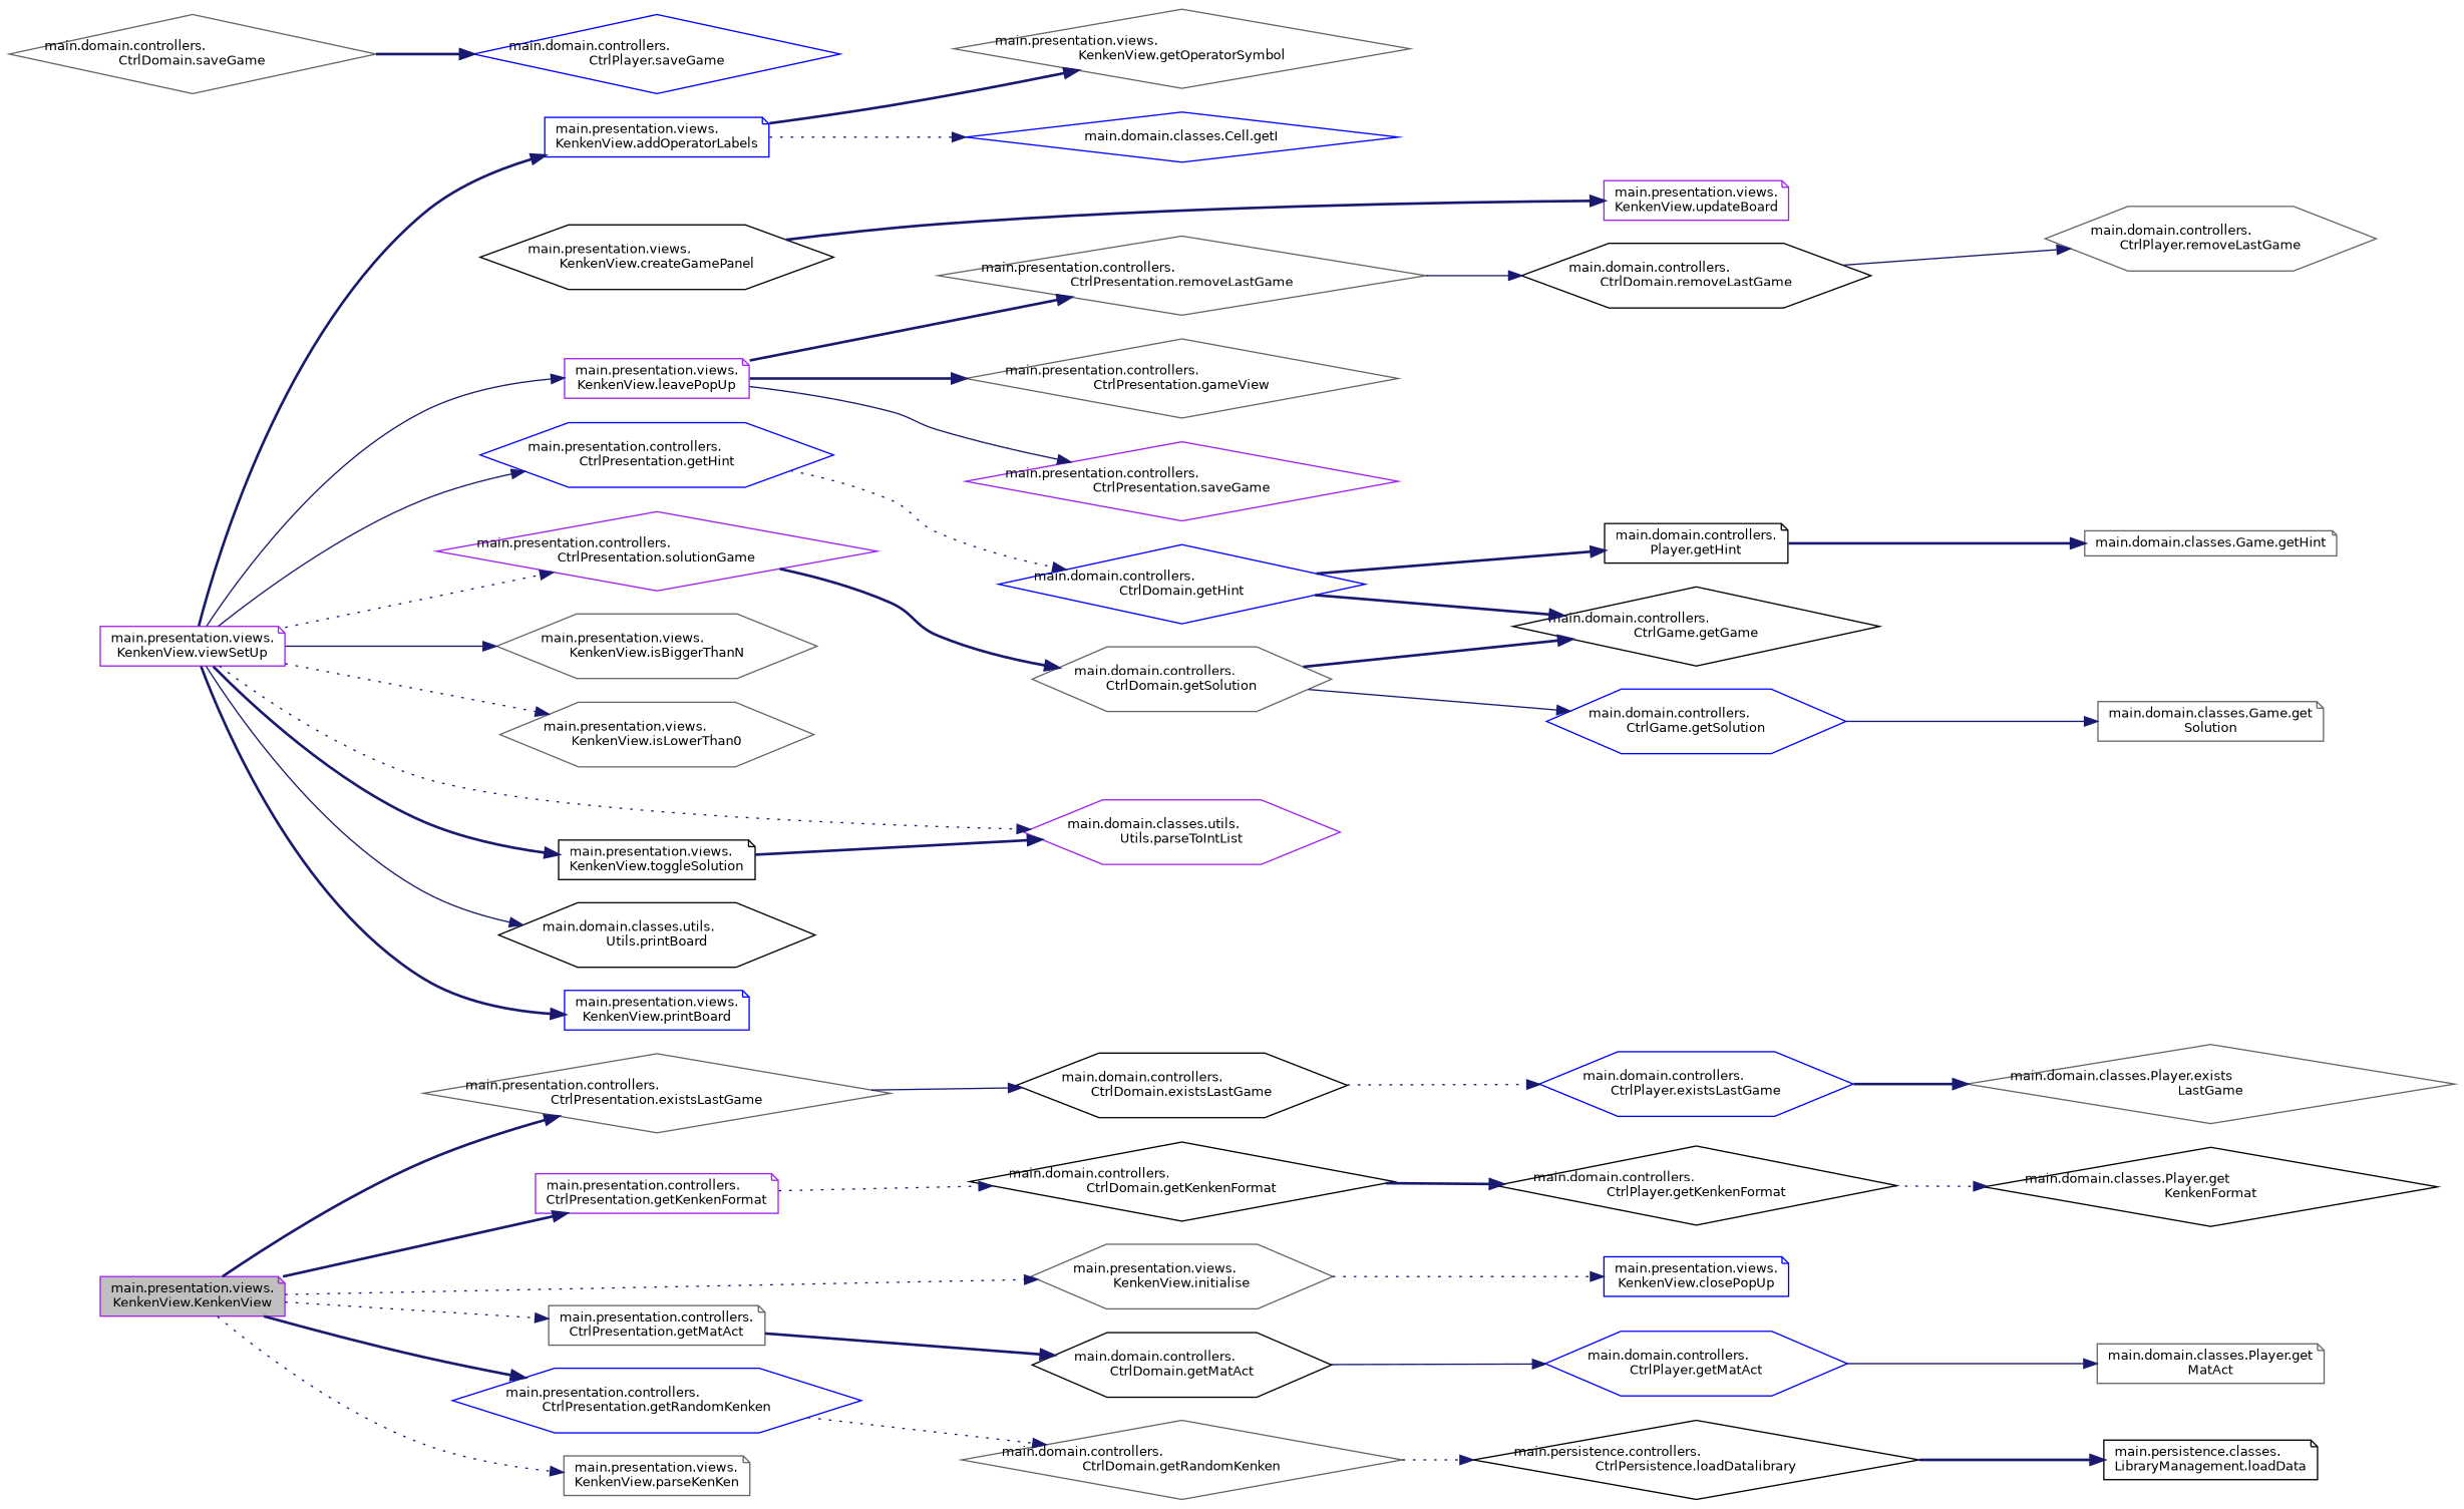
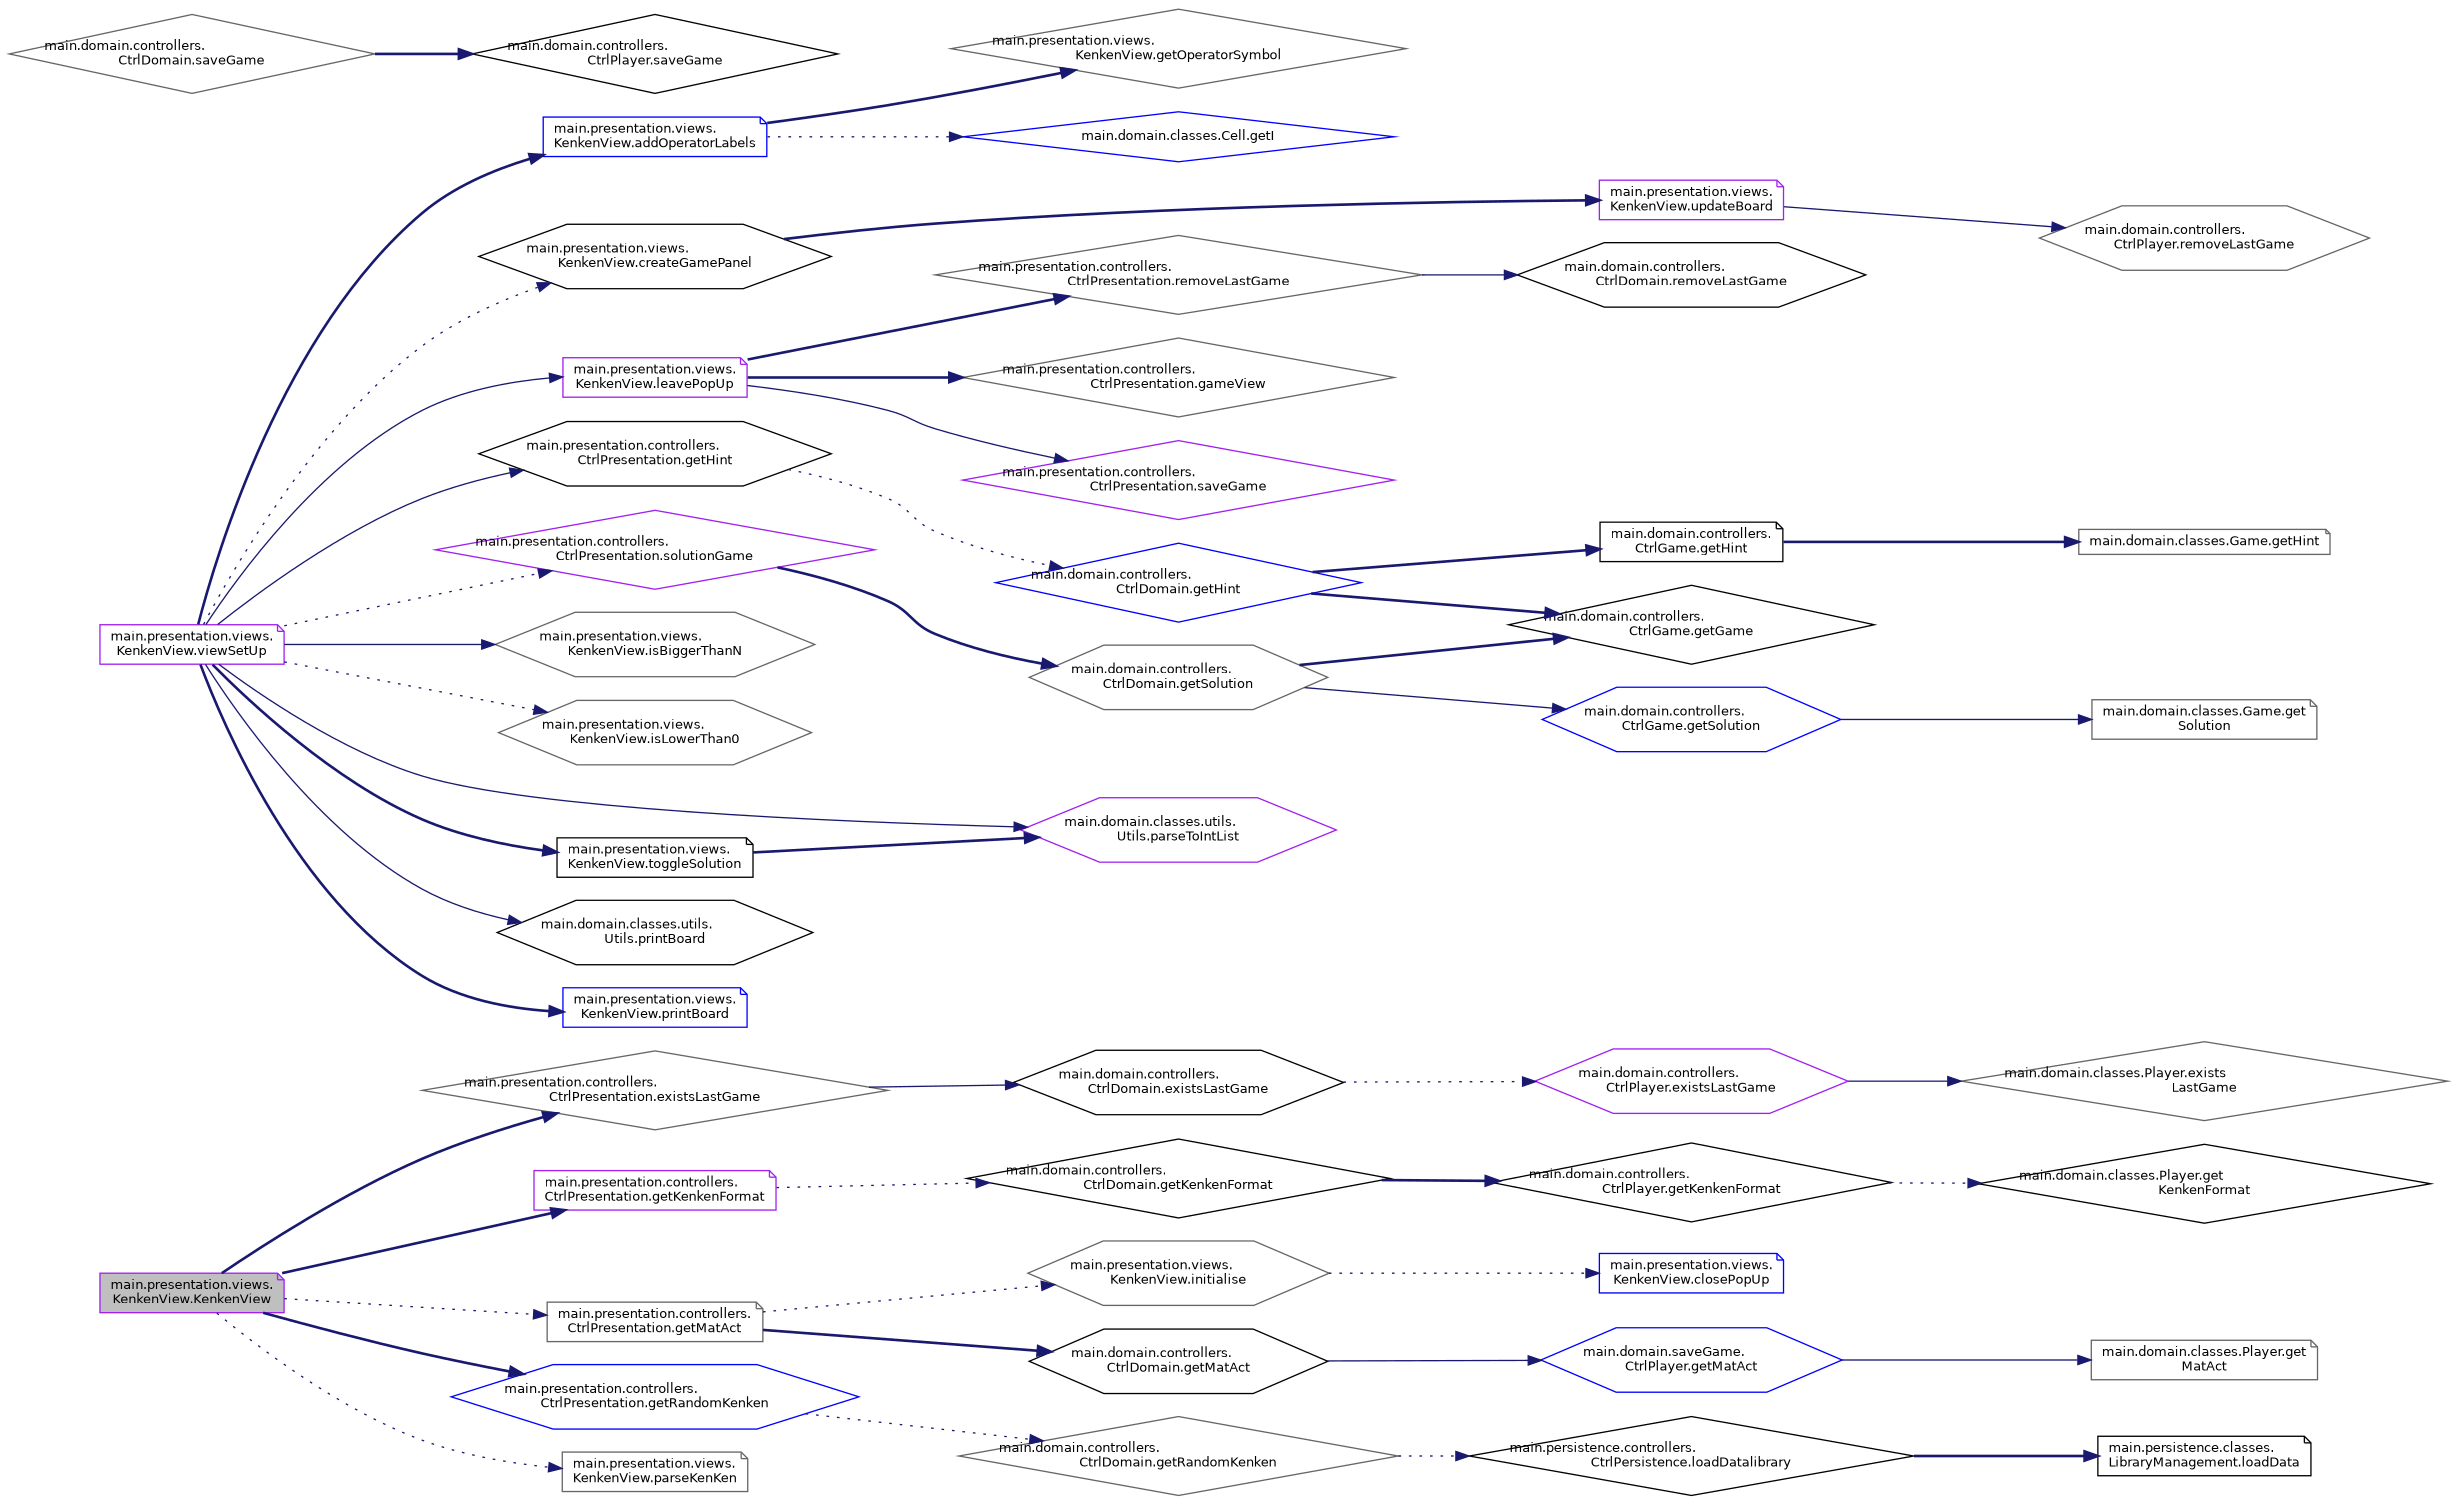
  digraph {
    rankdir=LR
    node [color=gray40 fillcolor=white fontname=Helvetica fontsize=10 shape=diamond style=filled]
    edge [color=midnightblue fontname=Helvetica fontsize=10 labelfontname=Helvetica labelfontsize=10 style=bold]
    n1 [color=purple fillcolor=grey75 fontcolor=black height=0.2 label="main.presentation.views.\lKenkenView.KenkenView" shape=note width=0.4]
    n2 [height=0.2 label="main.presentation.controllers.\lCtrlPresentation.existsLastGame" width=0.4]
    n3 [color=purple height=0.2 label="main.presentation.controllers.\lCtrlPresentation.getKenkenFormat" shape=note width=0.4]
    n4 [height=0.2 label="main.presentation.controllers.\lCtrlPresentation.getMatAct" shape=note width=0.4]
    n5 [color=blue height=0.2 label="main.presentation.controllers.\lCtrlPresentation.getRandomKenken" shape=hexagon width=0.4]
    n6 [height=0.2 label="main.presentation.views.\lKenkenView.initialise" shape=hexagon width=0.4]
    n7 [height=0.2 label="main.presentation.views.\lKenkenView.parseKenKen" shape=note width=0.4]
    n8 [color=black height=0.2 label="main.domain.controllers.\lCtrlDomain.existsLastGame" shape=hexagon width=0.4]
    n9 [color=black height=0.2 label="main.domain.controllers.\lCtrlDomain.getKenkenFormat" width=0.4]
    n10 [color=black height=0.2 label="main.domain.controllers.\lCtrlDomain.getMatAct" shape=hexagon width=0.4]
    n11 [height=0.2 label="main.domain.controllers.\lCtrlDomain.getRandomKenken" width=0.4]
    n12 [color=blue height=0.2 label="main.presentation.views.\lKenkenView.closePopUp" shape=note width=0.4]
-   n13 [color=blue height=0.2 label="main.domain.controllers.\lCtrlPlayer.existsLastGame" shape=hexagon width=0.4]
+   n13 [color=purple height=0.2 label="main.domain.controllers.\lCtrlPlayer.existsLastGame" shape=hexagon width=0.4]
    n14 [height=0.2 label="main.domain.classes.Player.exists\lLastGame" width=0.4]
    n15 [color=black height=0.2 label="main.domain.controllers.\lCtrlPlayer.getKenkenFormat" width=0.4]
    n16 [color=black height=0.2 label="main.domain.classes.Player.get\lKenkenFormat" width=0.4]
-   n17 [color=blue height=0.2 label="main.domain.controllers.\lCtrlPlayer.getMatAct" shape=hexagon width=0.4]
+   n17 [color=blue height=0.2 label="main.domain.saveGame.\lCtrlPlayer.getMatAct" shape=hexagon width=0.4]
    n18 [height=0.2 label="main.domain.classes.Player.get\lMatAct" shape=note width=0.4]
    n19 [color=black height=0.2 label="main.persistence.controllers.\lCtrlPersistence.loadDatalibrary" width=0.4]
    n20 [color=black height=0.2 label="main.persistence.classes.\lLibraryManagement.loadData" shape=note width=0.4]
    n21 [color=purple height=0.2 label="main.presentation.views.\lKenkenView.viewSetUp" shape=note width=0.4]
    n22 [color=blue height=0.2 label="main.presentation.views.\lKenkenView.addOperatorLabels" shape=note width=0.4]
    n23 [color=black height=0.2 label="main.presentation.views.\lKenkenView.createGamePanel" shape=hexagon width=0.4]
-   n24 [color=blue height=0.2 label="main.presentation.controllers.\lCtrlPresentation.getHint" shape=hexagon width=0.4]
+   n24 [color=black height=0.2 label="main.presentation.controllers.\lCtrlPresentation.getHint" shape=hexagon width=0.4]
    n25 [height=0.2 label="main.presentation.views.\lKenkenView.isBiggerThanN" shape=hexagon width=0.4]
    n26 [height=0.2 label="main.presentation.views.\lKenkenView.isLowerThan0" shape=hexagon width=0.4]
    n27 [color=purple height=0.2 label="main.presentation.views.\lKenkenView.leavePopUp" shape=note width=0.4]
    n28 [color=purple height=0.2 label="main.domain.classes.utils.\lUtils.parseToIntList" shape=hexagon width=0.4]
    n29 [color=black height=0.2 label="main.domain.classes.utils.\lUtils.printBoard" shape=hexagon width=0.4]
    n30 [color=blue height=0.2 label="main.presentation.views.\lKenkenView.printBoard" shape=note width=0.4]
    n31 [color=purple height=0.2 label="main.presentation.controllers.\lCtrlPresentation.solutionGame" width=0.4]
    n32 [color=black height=0.2 label="main.presentation.views.\lKenkenView.toggleSolution" shape=note width=0.4]
    n33 [color=blue height=0.2 label="main.domain.classes.Cell.getI" width=0.4]
    n34 [height=0.2 label="main.presentation.views.\lKenkenView.getOperatorSymbol" width=0.4]
    n35 [color=purple height=0.2 label="main.presentation.views.\lKenkenView.updateBoard" shape=note width=0.4]
    n36 [color=blue height=0.2 label="main.domain.controllers.\lCtrlDomain.getHint" width=0.4]
    n37 [height=0.2 label="main.presentation.controllers.\lCtrlPresentation.gameView" width=0.4]
    n38 [height=0.2 label="main.presentation.controllers.\lCtrlPresentation.removeLastGame" width=0.4]
    n39 [color=purple height=0.2 label="main.presentation.controllers.\lCtrlPresentation.saveGame" width=0.4]
    n40 [height=0.2 label="main.domain.controllers.\lCtrlDomain.getSolution" shape=hexagon width=0.4]
    n41 [color=black height=0.2 label="main.domain.controllers.\lCtrlGame.getGame" width=0.4]
-   n42 [color=black height=0.2 label="main.domain.controllers.\lPlayer.getHint" shape=note width=0.4]
+   n42 [color=black height=0.2 label="main.domain.controllers.\lCtrlGame.getHint" shape=note width=0.4]
    n43 [height=0.2 label="main.domain.classes.Game.getHint" shape=note width=0.4]
    n44 [color=black height=0.2 label="main.domain.controllers.\lCtrlDomain.removeLastGame" shape=hexagon width=0.4]
    n45 [height=0.2 label="main.domain.controllers.\lCtrlPlayer.removeLastGame" shape=hexagon width=0.4]
    n46 [height=0.2 label="main.domain.controllers.\lCtrlDomain.saveGame" width=0.4]
-   n47 [color=blue height=0.2 label="main.domain.controllers.\lCtrlPlayer.saveGame" width=0.4]
+   n47 [color=black height=0.2 label="main.domain.controllers.\lCtrlPlayer.saveGame" width=0.4]
    n48 [color=blue height=0.2 label="main.domain.controllers.\lCtrlGame.getSolution" shape=hexagon width=0.4]
    n49 [height=0.2 label="main.domain.classes.Game.get\lSolution" shape=note width=0.4]
    n1 -> n2
    n1 -> n3
    n1 -> n4 [style=dotted]
    n1 -> n5
-   n1 -> n6 [style=dotted]
+   n4 -> n6 [style=dotted]
    n1 -> n7 [style=dotted]
    n2 -> n8 [style=solid]
    n3 -> n9 [style=dotted]
    n4 -> n10
    n5 -> n11 [style=dotted]
    n6 -> n12 [style=dotted]
    n8 -> n13 [style=dotted]
    n9 -> n15
    n10 -> n17 [style=solid]
    n11 -> n19 [style=dotted]
-   n13 -> n14
+   n13 -> n14 [style=solid]
    n15 -> n16 [style=dotted]
    n17 -> n18 [style=solid]
    n19 -> n20
    n21 -> n22
+   n21 -> n23 [style=dotted]
    n21 -> n24 [style=solid]
    n21 -> n25 [style=solid]
    n21 -> n26 [style=dotted]
    n21 -> n27 [style=solid]
-   n21 -> n28 [style=dotted]
+   n21 -> n28 [style=solid]
    n21 -> n29 [style=solid]
    n21 -> n30
    n21 -> n31 [style=dotted]
    n21 -> n32
    n22 -> n33 [style=dotted]
    n22 -> n34
    n23 -> n35
    n24 -> n36 [style=dotted]
    n27 -> n37
    n27 -> n38
    n27 -> n39 [style=solid]
    n31 -> n40
    n32 -> n28
    n36 -> n41
    n36 -> n42
    n38 -> n44 [style=solid]
    n40 -> n41
    n40 -> n48 [style=solid]
    n42 -> n43
-   n44 -> n45 [style=solid]
+   n35 -> n45 [style=solid]
    n46 -> n47
    n48 -> n49 [style=solid]
  }
